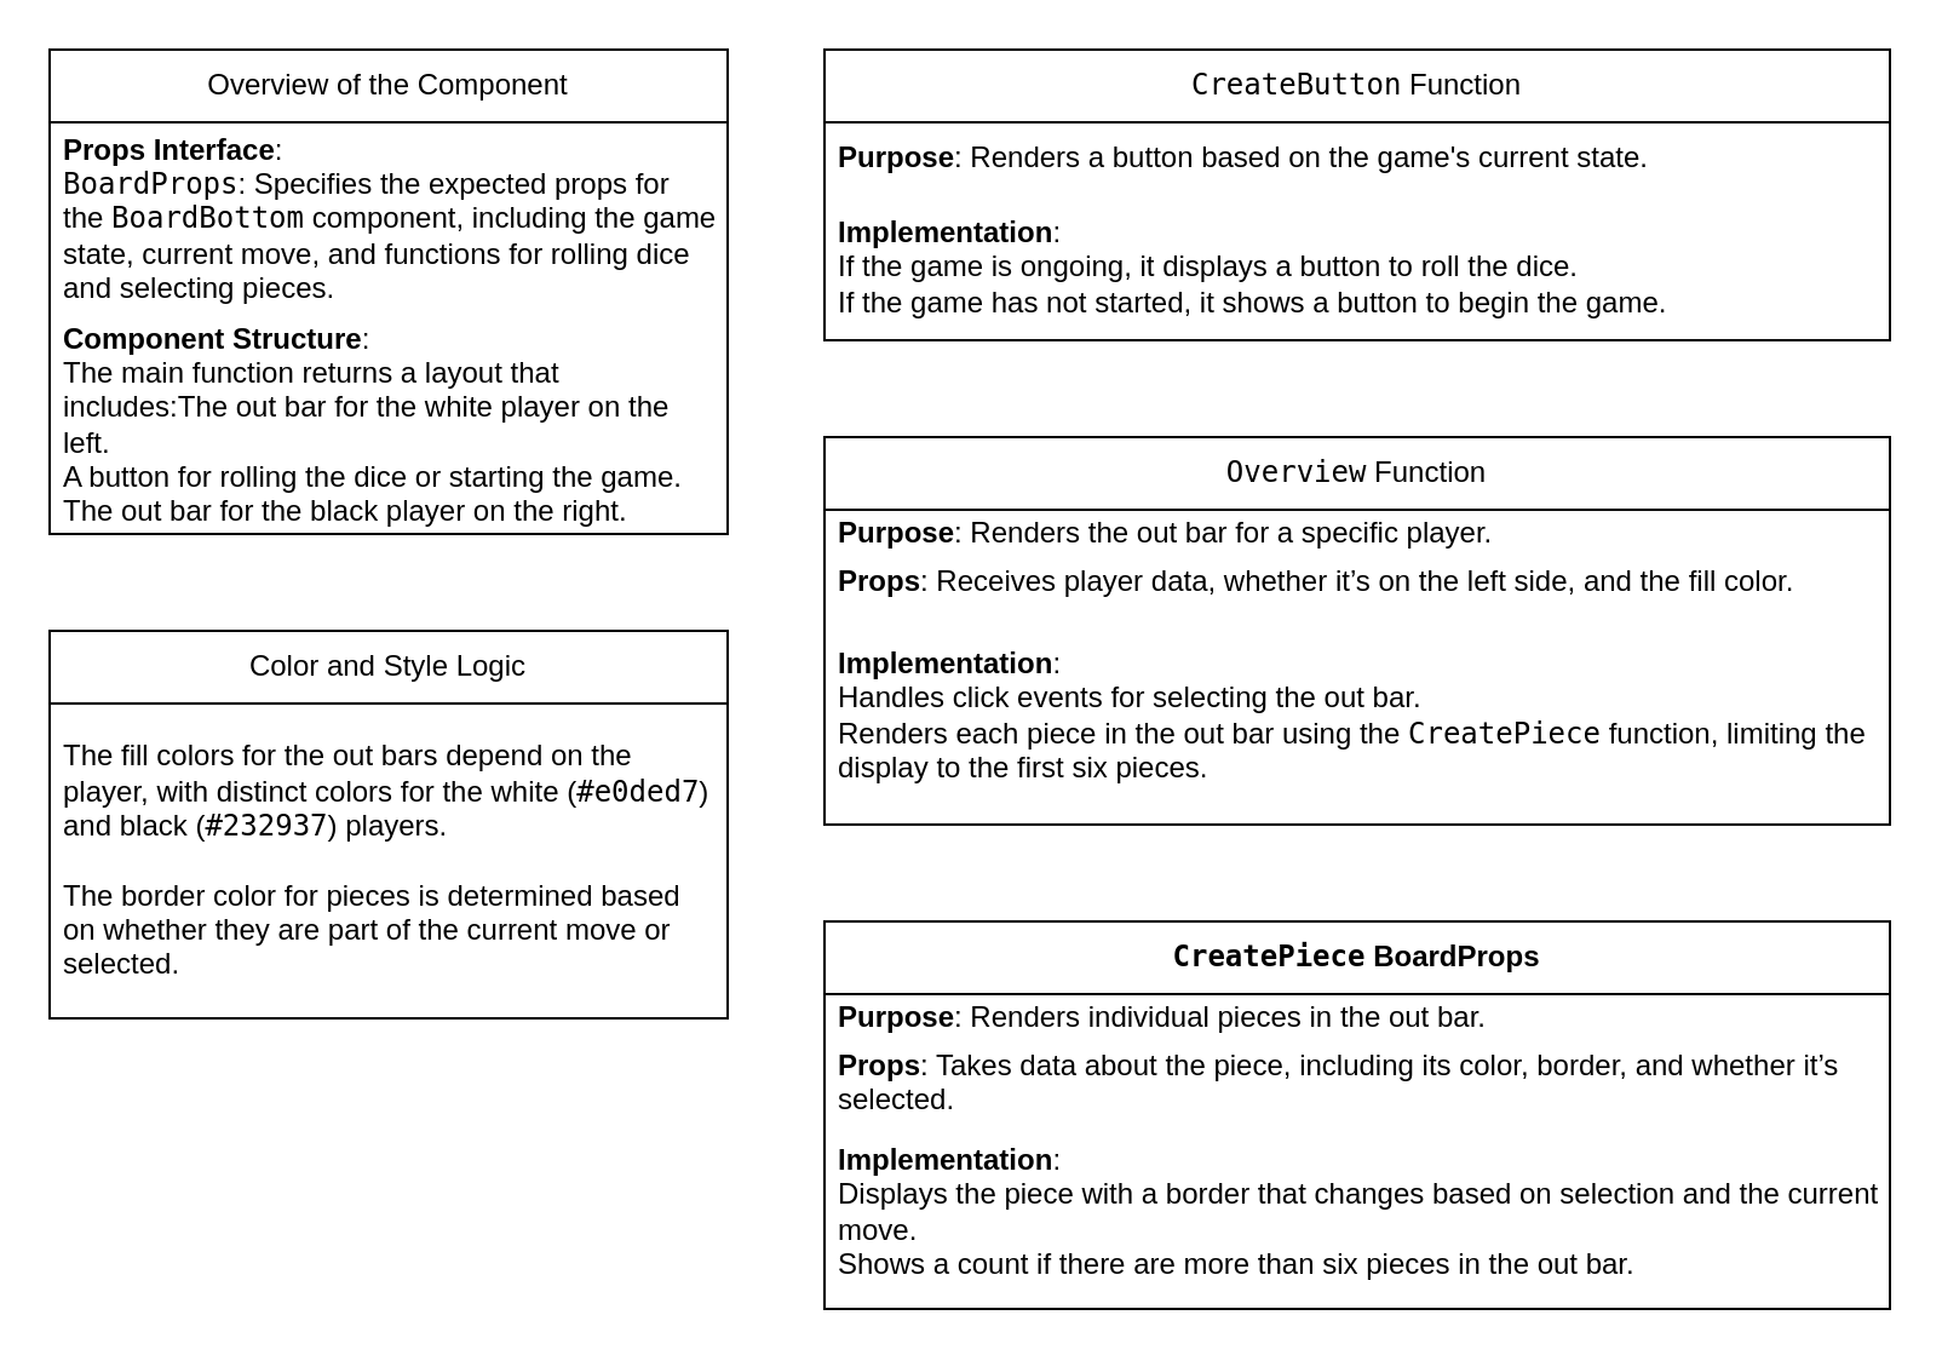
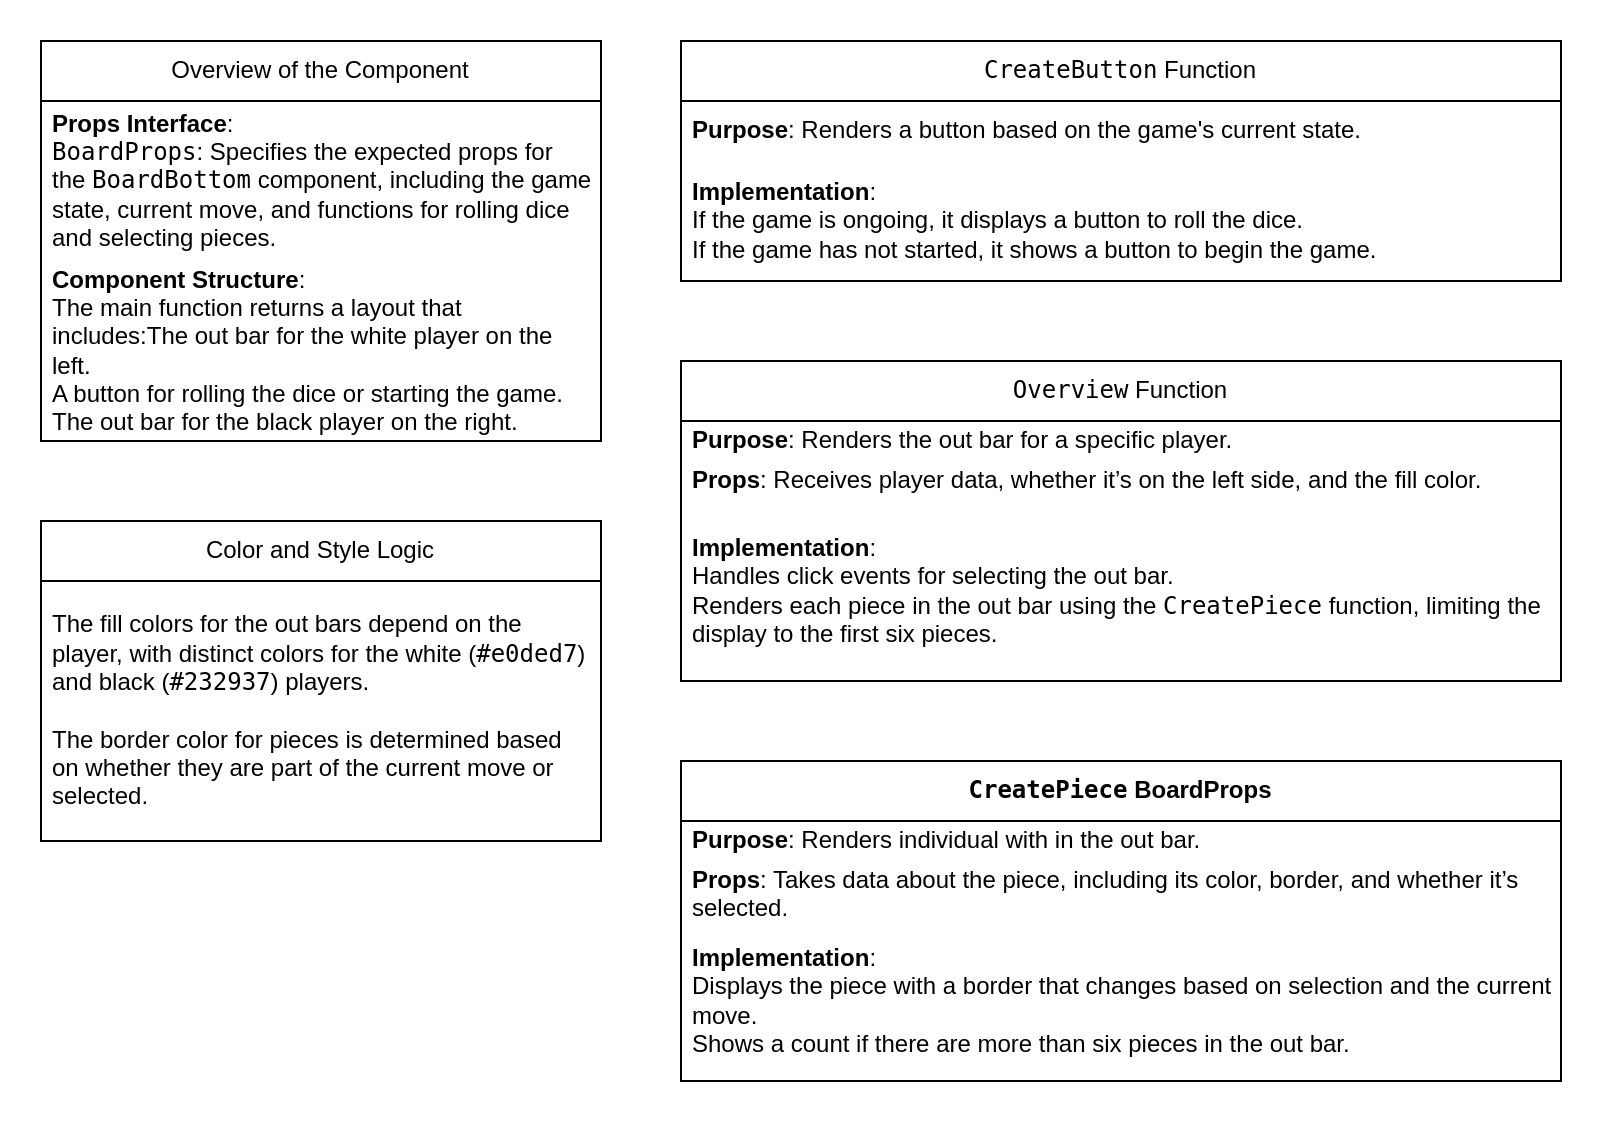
  <mxCell id="0" />
  <mxCell id="1" parent="0" />
  <mxCell id="2" value="Overview of the Component" style="swimlane;fontStyle=0;childLayout=stackLayout;horizontal=1;startSize=30;horizontalStack=0;resizeParent=1;resizeParentMax=0;resizeLast=0;collapsible=1;marginBottom=0;whiteSpace=wrap;html=1;" vertex="1" parent="1"><mxGeometry x="20" y="20" width="280" height="200" as="geometry" /></mxCell>
  <mxCell id="3" value="&lt;strong style=&quot;background-color: initial;&quot;&gt;Props Interface&lt;/strong&gt;&lt;span style=&quot;background-color: initial;&quot;&gt;:&lt;/span&gt;&lt;br&gt;&lt;code&gt;BoardProps&lt;/code&gt;&lt;span style=&quot;background-color: initial;&quot;&gt;: Specifies the expected props for the &lt;/span&gt;&lt;code&gt;BoardBottom&lt;/code&gt;&lt;span style=&quot;background-color: initial;&quot;&gt; component, including the game state, current move, and functions for rolling dice and selecting pieces.&lt;/span&gt;" style="text;strokeColor=none;fillColor=none;align=left;verticalAlign=middle;spacingLeft=4;spacingRight=4;overflow=hidden;points=[[0,0.5],[1,0.5]];portConstraint=eastwest;rotatable=0;whiteSpace=wrap;html=1;" vertex="1" parent="2"><mxGeometry y="30" width="280" height="80" as="geometry" /></mxCell>
  <mxCell id="4" value="&lt;strong style=&quot;background-color: initial;&quot;&gt;Component Structure&lt;/strong&gt;&lt;span style=&quot;background-color: initial;&quot;&gt;:&lt;/span&gt;&lt;br&gt;&lt;span style=&quot;background-color: initial;&quot;&gt;The main function returns a layout that includes:&lt;/span&gt;&lt;span style=&quot;background-color: initial;&quot;&gt;The out bar for the white player on the left.&lt;/span&gt;&lt;br&gt;&lt;span style=&quot;background-color: initial;&quot;&gt;A button for rolling the dice or starting the game.&lt;/span&gt;&lt;br&gt;&lt;span style=&quot;background-color: initial;&quot;&gt;The out bar for the black player on the right.&lt;/span&gt;" style="text;strokeColor=none;fillColor=none;align=left;verticalAlign=middle;spacingLeft=4;spacingRight=4;overflow=hidden;points=[[0,0.5],[1,0.5]];portConstraint=eastwest;rotatable=0;whiteSpace=wrap;html=1;" vertex="1" parent="2"><mxGeometry y="110" width="280" height="90" as="geometry" /></mxCell>
  <mxCell id="5" value="&lt;code&gt;CreateButton&lt;/code&gt; Function" style="swimlane;fontStyle=0;childLayout=stackLayout;horizontal=1;startSize=30;horizontalStack=0;resizeParent=1;resizeParentMax=0;resizeLast=0;collapsible=1;marginBottom=0;whiteSpace=wrap;html=1;" vertex="1" parent="1"><mxGeometry x="340" y="20" width="440" height="120" as="geometry" /></mxCell>
  <mxCell id="6" value="&lt;strong&gt;Purpose&lt;/strong&gt;: Renders a button based on the game's current state." style="text;strokeColor=none;fillColor=none;align=left;verticalAlign=middle;spacingLeft=4;spacingRight=4;overflow=hidden;points=[[0,0.5],[1,0.5]];portConstraint=eastwest;rotatable=0;whiteSpace=wrap;html=1;" vertex="1" parent="5"><mxGeometry y="30" width="440" height="30" as="geometry" /></mxCell>
  <mxCell id="7" value="&lt;strong style=&quot;background-color: initial;&quot;&gt;Implementation&lt;/strong&gt;&lt;span style=&quot;background-color: initial;&quot;&gt;:&lt;/span&gt;&lt;br&gt;&lt;span style=&quot;background-color: initial;&quot;&gt;If the game is ongoing, it displays a button to roll the dice.&lt;/span&gt;&lt;br&gt;&lt;span style=&quot;background-color: initial;&quot;&gt;If the game has not started, it shows a button to begin the game.&lt;/span&gt;" style="text;strokeColor=none;fillColor=none;align=left;verticalAlign=middle;spacingLeft=4;spacingRight=4;overflow=hidden;points=[[0,0.5],[1,0.5]];portConstraint=eastwest;rotatable=0;whiteSpace=wrap;html=1;" vertex="1" parent="5"><mxGeometry y="60" width="440" height="60" as="geometry" /></mxCell>
  <mxCell id="8" value="&lt;code&gt;Overview&lt;/code&gt; Function" style="swimlane;fontStyle=0;childLayout=stackLayout;horizontal=1;startSize=30;horizontalStack=0;resizeParent=1;resizeParentMax=0;resizeLast=0;collapsible=1;marginBottom=0;whiteSpace=wrap;html=1;" vertex="1" parent="1"><mxGeometry x="340" y="180" width="440" height="160" as="geometry" /></mxCell>
  <mxCell id="9" value="&lt;strong&gt;Purpose&lt;/strong&gt;: Renders the out bar for a specific player." style="text;strokeColor=none;fillColor=none;align=left;verticalAlign=middle;spacingLeft=4;spacingRight=4;overflow=hidden;points=[[0,0.5],[1,0.5]];portConstraint=eastwest;rotatable=0;whiteSpace=wrap;html=1;" vertex="1" parent="8"><mxGeometry y="30" width="440" height="20" as="geometry" /></mxCell>
  <mxCell id="10" value="&lt;strong&gt;Props&lt;/strong&gt;: Receives player data, whether it’s on the left side, and the fill color." style="text;strokeColor=none;fillColor=none;align=left;verticalAlign=middle;spacingLeft=4;spacingRight=4;overflow=hidden;points=[[0,0.5],[1,0.5]];portConstraint=eastwest;rotatable=0;whiteSpace=wrap;html=1;" vertex="1" parent="8"><mxGeometry y="50" width="440" height="20" as="geometry" /></mxCell>
  <mxCell id="11" value="&lt;strong style=&quot;background-color: initial;&quot;&gt;Implementation&lt;/strong&gt;&lt;span style=&quot;background-color: initial;&quot;&gt;:&lt;/span&gt;&lt;br&gt;&lt;span style=&quot;background-color: initial;&quot;&gt;Handles click events for selecting the out bar.&lt;/span&gt;&lt;br&gt;&lt;span style=&quot;background-color: initial;&quot;&gt;Renders each piece in the out bar using the &lt;/span&gt;&lt;code&gt;CreatePiece&lt;/code&gt;&lt;span style=&quot;background-color: initial;&quot;&gt; function, limiting the display to the first six pieces.&lt;/span&gt;" style="text;strokeColor=none;fillColor=none;align=left;verticalAlign=middle;spacingLeft=4;spacingRight=4;overflow=hidden;points=[[0,0.5],[1,0.5]];portConstraint=eastwest;rotatable=0;whiteSpace=wrap;html=1;" vertex="1" parent="8"><mxGeometry y="70" width="440" height="90" as="geometry" /></mxCell>
  <mxCell id="12" value="&lt;strong&gt;&lt;code&gt;CreatePiece&lt;/code&gt; BoardProps&lt;/strong&gt;" style="swimlane;fontStyle=0;childLayout=stackLayout;horizontal=1;startSize=30;horizontalStack=0;resizeParent=1;resizeParentMax=0;resizeLast=0;collapsible=1;marginBottom=0;whiteSpace=wrap;html=1;" vertex="1" parent="1"><mxGeometry x="340" y="380" width="440" height="160" as="geometry" /></mxCell>
- <mxCell id="13" value="&lt;strong&gt;Purpose&lt;/strong&gt;: Renders individual pieces in the out bar." style="text;strokeColor=none;fillColor=none;align=left;verticalAlign=middle;spacingLeft=4;spacingRight=4;overflow=hidden;points=[[0,0.5],[1,0.5]];portConstraint=eastwest;rotatable=0;whiteSpace=wrap;html=1;" vertex="1" parent="12"><mxGeometry y="30" width="440" height="20" as="geometry" /></mxCell>
+ <mxCell id="13" value="&lt;strong&gt;Purpose&lt;/strong&gt;: Renders individual with in the out bar." style="text;strokeColor=none;fillColor=none;align=left;verticalAlign=middle;spacingLeft=4;spacingRight=4;overflow=hidden;points=[[0,0.5],[1,0.5]];portConstraint=eastwest;rotatable=0;whiteSpace=wrap;html=1;" vertex="1" parent="12"><mxGeometry y="30" width="440" height="20" as="geometry" /></mxCell>
  <mxCell id="14" value="&lt;strong&gt;Props&lt;/strong&gt;: Takes data about the piece, including its color, border, and whether it’s selected." style="text;strokeColor=none;fillColor=none;align=left;verticalAlign=middle;spacingLeft=4;spacingRight=4;overflow=hidden;points=[[0,0.5],[1,0.5]];portConstraint=eastwest;rotatable=0;whiteSpace=wrap;html=1;" vertex="1" parent="12"><mxGeometry y="50" width="440" height="30" as="geometry" /></mxCell>
  <mxCell id="15" value="&lt;strong style=&quot;background-color: initial;&quot;&gt;Implementation&lt;/strong&gt;&lt;span style=&quot;background-color: initial;&quot;&gt;:&lt;/span&gt;&lt;br&gt;&lt;span style=&quot;background-color: initial;&quot;&gt;Displays the piece with a border that changes based on selection and the current move.&lt;/span&gt;&lt;br&gt;&lt;span style=&quot;background-color: initial;&quot;&gt;Shows a count if there are more than six pieces in the out bar.&lt;/span&gt;" style="text;strokeColor=none;fillColor=none;align=left;verticalAlign=middle;spacingLeft=4;spacingRight=4;overflow=hidden;points=[[0,0.5],[1,0.5]];portConstraint=eastwest;rotatable=0;whiteSpace=wrap;html=1;" vertex="1" parent="12"><mxGeometry y="80" width="440" height="80" as="geometry" /></mxCell>
  <mxCell id="16" value="Color and Style Logic" style="swimlane;fontStyle=0;childLayout=stackLayout;horizontal=1;startSize=30;horizontalStack=0;resizeParent=1;resizeParentMax=0;resizeLast=0;collapsible=1;marginBottom=0;whiteSpace=wrap;html=1;" vertex="1" parent="1"><mxGeometry x="20" y="260" width="280" height="160" as="geometry" /></mxCell>
  <mxCell id="17" value="&lt;span style=&quot;background-color: initial;&quot;&gt;The fill colors for the out bars depend on the player, with distinct colors for the white (&lt;/span&gt;&lt;code&gt;#e0ded7&lt;/code&gt;&lt;span style=&quot;background-color: initial;&quot;&gt;) and black (&lt;/span&gt;&lt;code&gt;#232937&lt;/code&gt;&lt;span style=&quot;background-color: initial;&quot;&gt;) players.&lt;br&gt;&lt;/span&gt;&lt;br&gt;&lt;span style=&quot;background-color: initial;&quot;&gt;The border color for pieces is determined based on whether they are part of the current move or selected.&lt;/span&gt;" style="text;strokeColor=none;fillColor=none;align=left;verticalAlign=middle;spacingLeft=4;spacingRight=4;overflow=hidden;points=[[0,0.5],[1,0.5]];portConstraint=eastwest;rotatable=0;whiteSpace=wrap;html=1;" vertex="1" parent="16"><mxGeometry y="30" width="280" height="130" as="geometry" /></mxCell>
